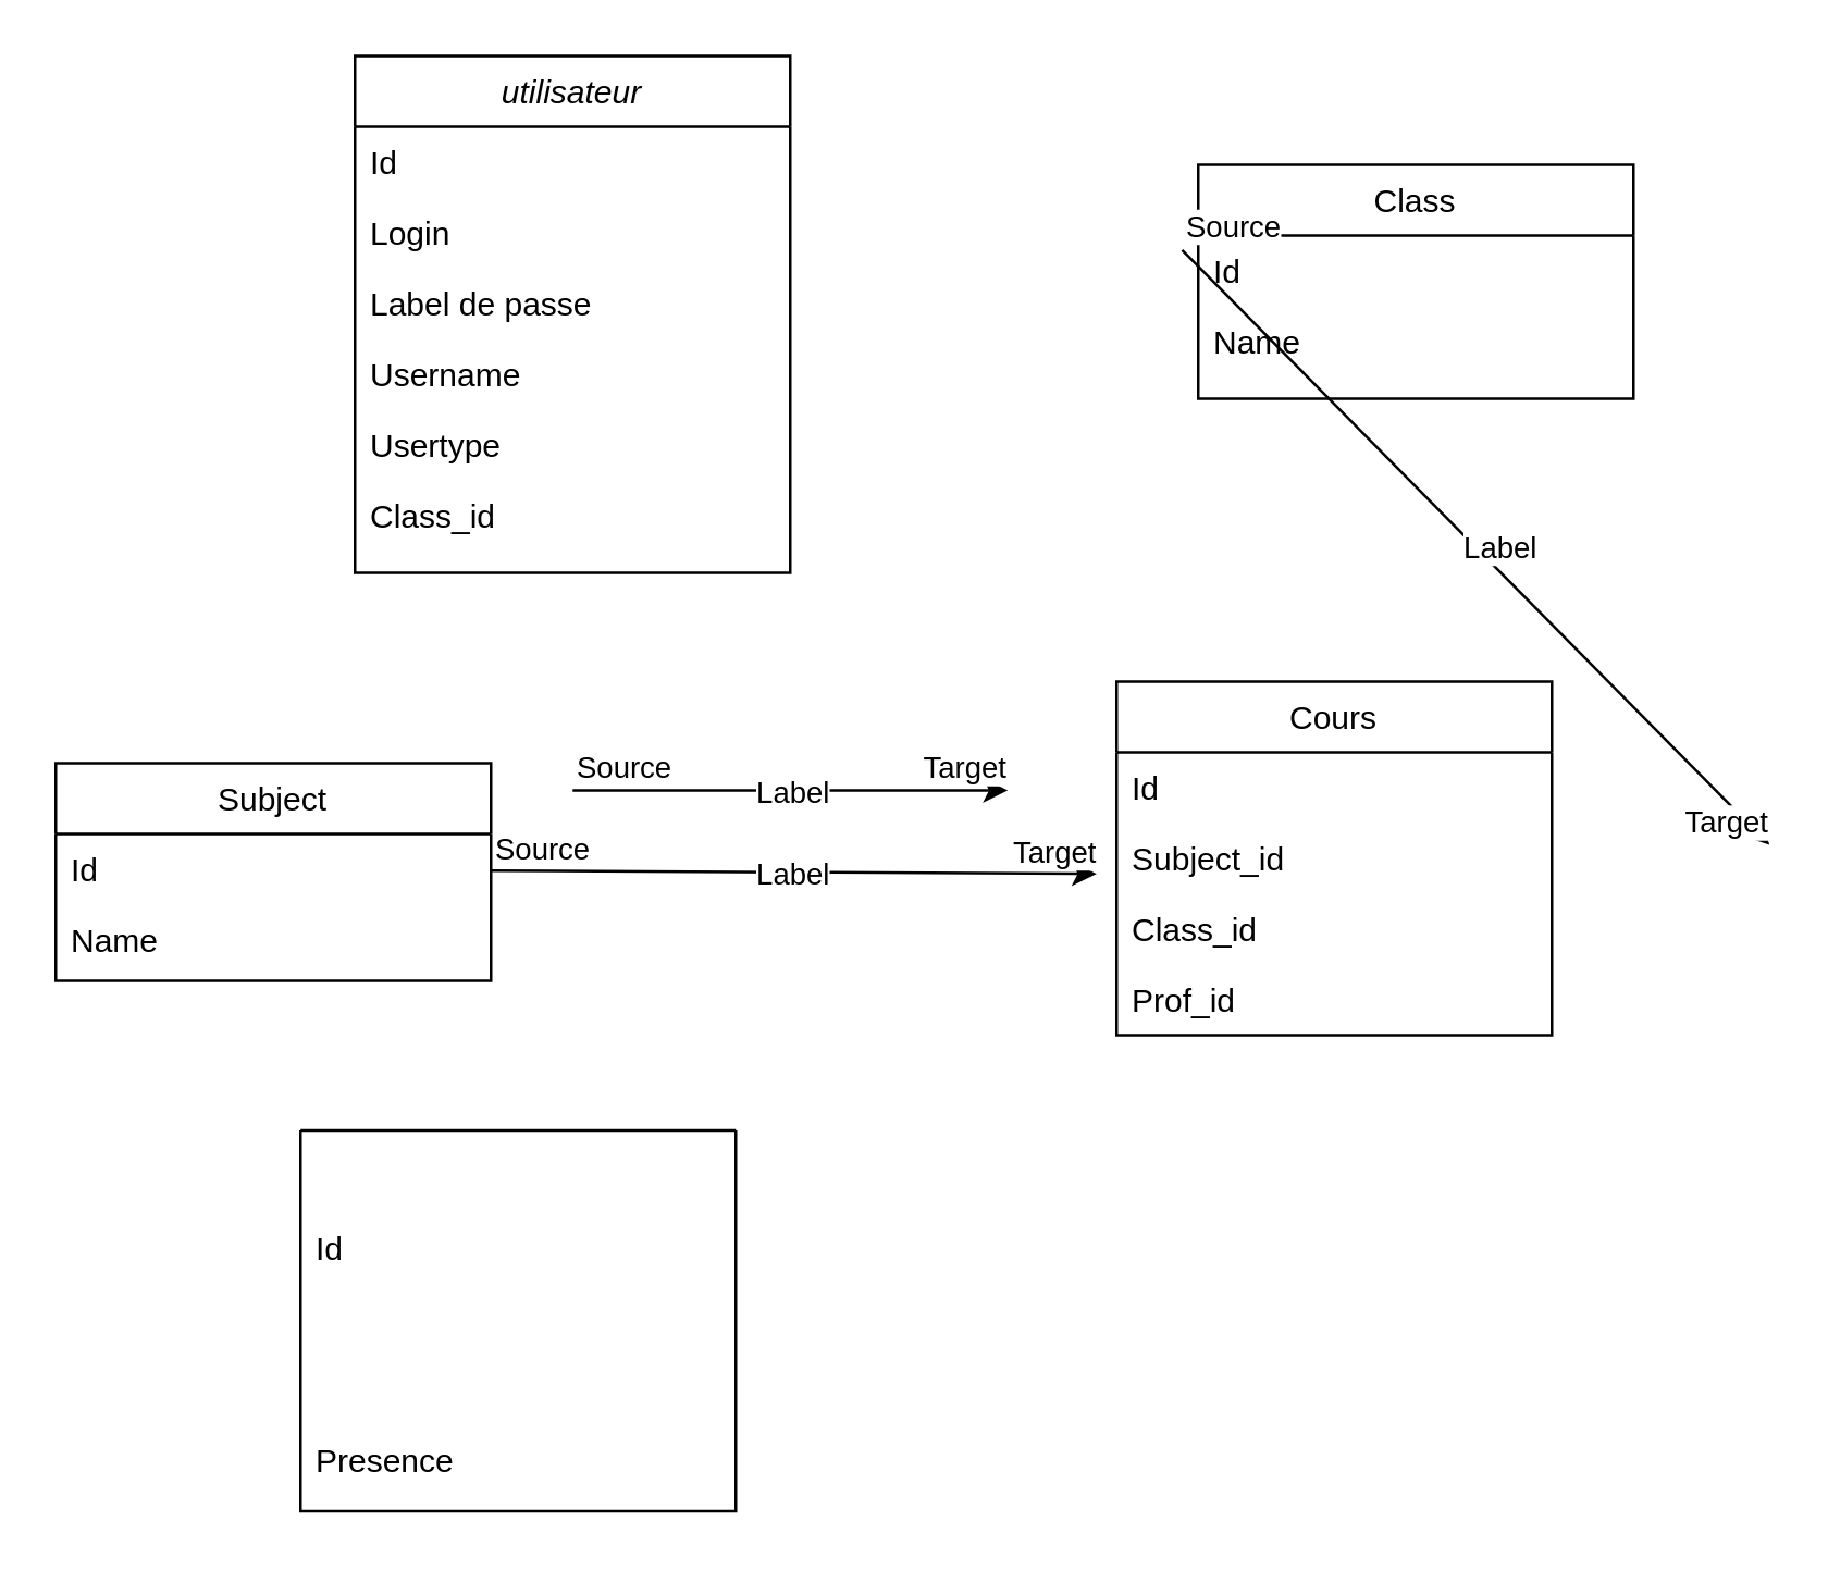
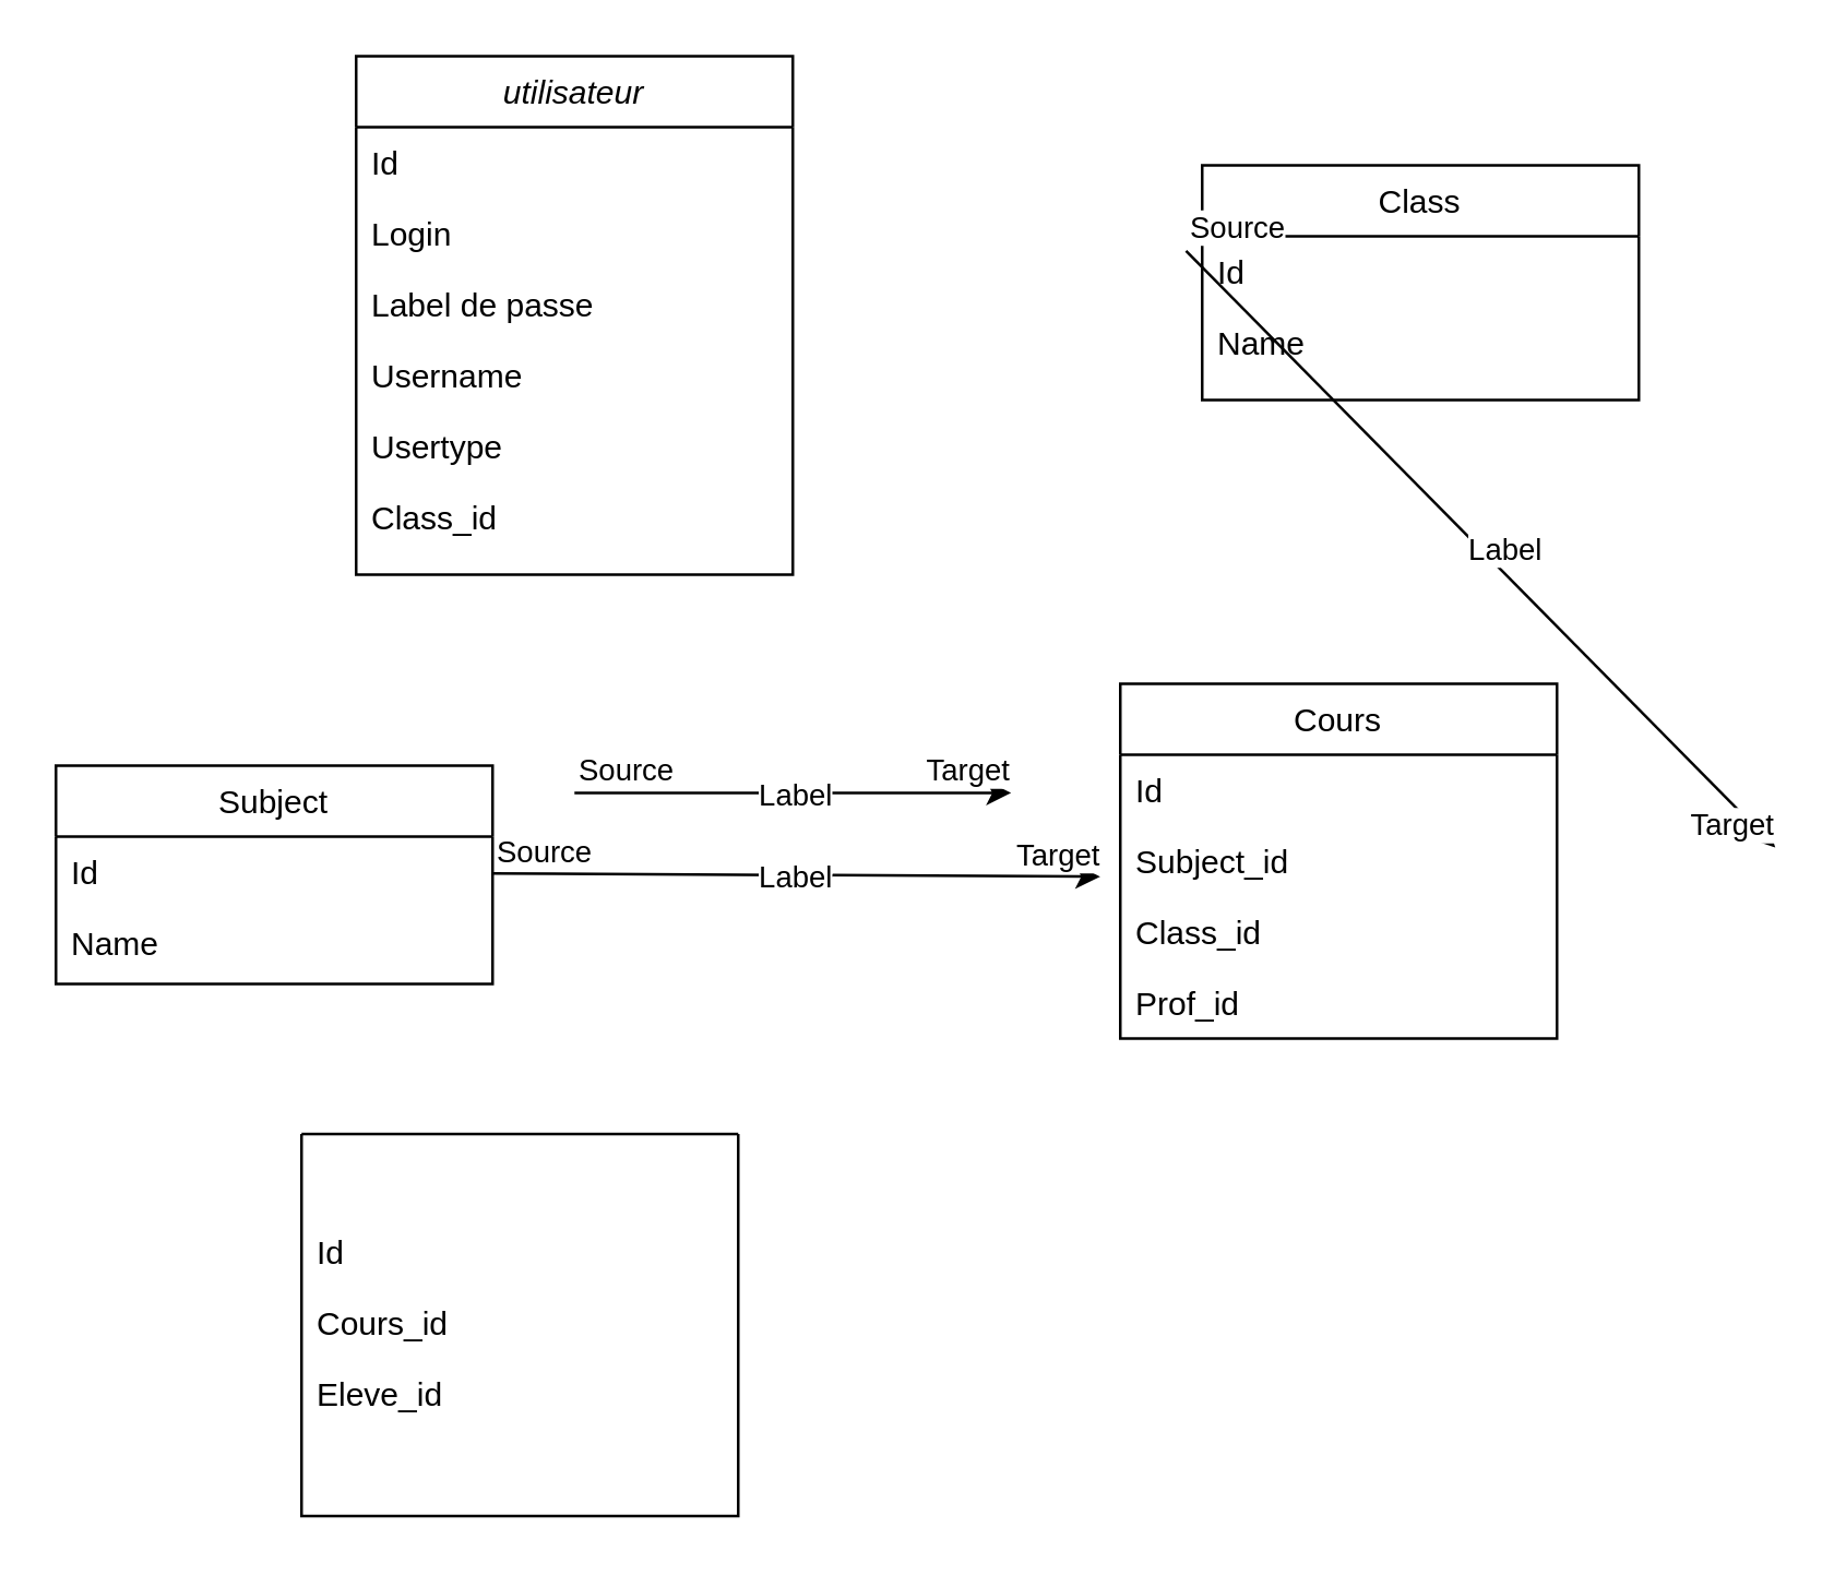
  <mxCell id="0" />
  <mxCell id="1" parent="0" />
  <mxCell id="2" value="utilisateur" style="swimlane;fontStyle=2;align=center;verticalAlign=top;childLayout=stackLayout;horizontal=1;startSize=26;horizontalStack=0;resizeParent=1;resizeLast=0;collapsible=1;marginBottom=0;rounded=0;shadow=0;strokeWidth=1;" parent="1" vertex="1"><mxGeometry x="130" y="20" width="160" height="190" as="geometry"><mxRectangle x="230" y="140" width="160" height="26" as="alternateBounds" /></mxGeometry></mxCell>
  <mxCell id="3" value="Id" style="text;align=left;verticalAlign=top;spacingLeft=4;spacingRight=4;overflow=hidden;rotatable=0;points=[[0,0.5],[1,0.5]];portConstraint=eastwest;" parent="2" vertex="1"><mxGeometry y="26" width="160" height="26" as="geometry" /></mxCell>
  <mxCell id="4" value="Login" style="text;align=left;verticalAlign=top;spacingLeft=4;spacingRight=4;overflow=hidden;rotatable=0;points=[[0,0.5],[1,0.5]];portConstraint=eastwest;rounded=0;shadow=0;html=0;" parent="2" vertex="1"><mxGeometry y="52" width="160" height="26" as="geometry" /></mxCell>
  <mxCell id="5" value="Label de passe&#10;" style="text;align=left;verticalAlign=top;spacingLeft=4;spacingRight=4;overflow=hidden;rotatable=0;points=[[0,0.5],[1,0.5]];portConstraint=eastwest;rounded=0;shadow=0;html=0;" parent="2" vertex="1"><mxGeometry y="78" width="160" height="26" as="geometry" /></mxCell>
  <mxCell id="6" value="Username" style="text;align=left;verticalAlign=top;spacingLeft=4;spacingRight=4;overflow=hidden;rotatable=0;points=[[0,0.5],[1,0.5]];portConstraint=eastwest;rounded=0;shadow=0;html=0;" vertex="1" parent="2"><mxGeometry y="104" width="160" height="26" as="geometry" /></mxCell>
  <mxCell id="7" value="Usertype" style="text;align=left;verticalAlign=top;spacingLeft=4;spacingRight=4;overflow=hidden;rotatable=0;points=[[0,0.5],[1,0.5]];portConstraint=eastwest;rounded=0;shadow=0;html=0;" vertex="1" parent="2"><mxGeometry y="130" width="160" height="26" as="geometry" /></mxCell>
  <mxCell id="8" value="Class_id" style="text;align=left;verticalAlign=top;spacingLeft=4;spacingRight=4;overflow=hidden;rotatable=0;points=[[0,0.5],[1,0.5]];portConstraint=eastwest;rounded=0;shadow=0;html=0;" vertex="1" parent="2"><mxGeometry y="156" width="160" height="26" as="geometry" /></mxCell>
  <mxCell id="9" value="Subject" style="swimlane;fontStyle=0;align=center;verticalAlign=top;childLayout=stackLayout;horizontal=1;startSize=26;horizontalStack=0;resizeParent=1;resizeLast=0;collapsible=1;marginBottom=0;rounded=0;shadow=0;strokeWidth=1;" parent="1" vertex="1"><mxGeometry x="20" y="280" width="160" height="80" as="geometry"><mxRectangle x="130" y="380" width="160" height="26" as="alternateBounds" /></mxGeometry></mxCell>
  <mxCell id="10" value="Id" style="text;align=left;verticalAlign=top;spacingLeft=4;spacingRight=4;overflow=hidden;rotatable=0;points=[[0,0.5],[1,0.5]];portConstraint=eastwest;" parent="9" vertex="1"><mxGeometry y="26" width="160" height="26" as="geometry" /></mxCell>
  <mxCell id="11" value="Name" style="text;align=left;verticalAlign=top;spacingLeft=4;spacingRight=4;overflow=hidden;rotatable=0;points=[[0,0.5],[1,0.5]];portConstraint=eastwest;rounded=0;shadow=0;html=0;" parent="9" vertex="1"><mxGeometry y="52" width="160" height="26" as="geometry" /></mxCell>
  <mxCell id="12" value="Cours" style="swimlane;fontStyle=0;align=center;verticalAlign=top;childLayout=stackLayout;horizontal=1;startSize=26;horizontalStack=0;resizeParent=1;resizeLast=0;collapsible=1;marginBottom=0;rounded=0;shadow=0;strokeWidth=1;" parent="1" vertex="1"><mxGeometry x="410" y="250" width="160" height="130" as="geometry"><mxRectangle x="340" y="380" width="170" height="26" as="alternateBounds" /></mxGeometry></mxCell>
  <mxCell id="13" value="Id" style="text;align=left;verticalAlign=top;spacingLeft=4;spacingRight=4;overflow=hidden;rotatable=0;points=[[0,0.5],[1,0.5]];portConstraint=eastwest;" parent="12" vertex="1"><mxGeometry y="26" width="160" height="26" as="geometry" /></mxCell>
  <mxCell id="14" value="Subject_id" style="text;align=left;verticalAlign=top;spacingLeft=4;spacingRight=4;overflow=hidden;rotatable=0;points=[[0,0.5],[1,0.5]];portConstraint=eastwest;" vertex="1" parent="12"><mxGeometry y="52" width="160" height="26" as="geometry" /></mxCell>
  <mxCell id="15" value="Class_id" style="text;align=left;verticalAlign=top;spacingLeft=4;spacingRight=4;overflow=hidden;rotatable=0;points=[[0,0.5],[1,0.5]];portConstraint=eastwest;" vertex="1" parent="12"><mxGeometry y="78" width="160" height="26" as="geometry" /></mxCell>
  <mxCell id="16" value="Prof_id" style="text;align=left;verticalAlign=top;spacingLeft=4;spacingRight=4;overflow=hidden;rotatable=0;points=[[0,0.5],[1,0.5]];portConstraint=eastwest;" vertex="1" parent="12"><mxGeometry y="104" width="160" height="26" as="geometry" /></mxCell>
  <mxCell id="17" value="Class" style="swimlane;fontStyle=0;align=center;verticalAlign=top;childLayout=stackLayout;horizontal=1;startSize=26;horizontalStack=0;resizeParent=1;resizeLast=0;collapsible=1;marginBottom=0;rounded=0;shadow=0;strokeWidth=1;" parent="1" vertex="1"><mxGeometry x="440" y="60" width="160" height="86" as="geometry"><mxRectangle x="550" y="140" width="160" height="26" as="alternateBounds" /></mxGeometry></mxCell>
  <mxCell id="18" value="Id" style="text;align=left;verticalAlign=top;spacingLeft=4;spacingRight=4;overflow=hidden;rotatable=0;points=[[0,0.5],[1,0.5]];portConstraint=eastwest;" parent="17" vertex="1"><mxGeometry y="26" width="160" height="26" as="geometry" /></mxCell>
  <mxCell id="19" value="" style="swimlane;startSize=0;" vertex="1" parent="1"><mxGeometry x="110" y="415" width="160" height="140" as="geometry" /></mxCell>
  <mxCell id="20" value="Id" style="text;align=left;verticalAlign=top;spacingLeft=4;spacingRight=4;overflow=hidden;rotatable=0;points=[[0,0.5],[1,0.5]];portConstraint=eastwest;" vertex="1" parent="19"><mxGeometry y="30" width="160" height="26" as="geometry" /></mxCell>
- <mxCell id="23" value="Presence" style="text;align=left;verticalAlign=top;spacingLeft=4;spacingRight=4;overflow=hidden;rotatable=0;points=[[0,0.5],[1,0.5]];portConstraint=eastwest;" vertex="1" parent="19"><mxGeometry y="108" width="160" height="26" as="geometry" /></mxCell>
+ <mxCell id="21" value="Cours_id" style="text;align=left;verticalAlign=top;spacingLeft=4;spacingRight=4;overflow=hidden;rotatable=0;points=[[0,0.5],[1,0.5]];portConstraint=eastwest;" vertex="1" parent="19"><mxGeometry y="56" width="160" height="26" as="geometry" /></mxCell>
+ <mxCell id="22" value="Eleve_id" style="text;align=left;verticalAlign=top;spacingLeft=4;spacingRight=4;overflow=hidden;rotatable=0;points=[[0,0.5],[1,0.5]];portConstraint=eastwest;" vertex="1" parent="19"><mxGeometry y="82" width="160" height="26" as="geometry" /></mxCell>
  <mxCell id="24" value="" style="endArrow=classic;html=1;rounded=0;entryX=-0.046;entryY=0.718;entryDx=0;entryDy=0;entryPerimeter=0;" edge="1" parent="1" target="14"><mxGeometry relative="1" as="geometry"><mxPoint x="180" y="319.5" as="sourcePoint" /><mxPoint x="340" y="319.5" as="targetPoint" /></mxGeometry></mxCell>
  <mxCell id="25" value="Label" style="edgeLabel;resizable=0;html=1;;align=center;verticalAlign=middle;" connectable="0" vertex="1" parent="24"><mxGeometry relative="1" as="geometry" /></mxCell>
  <mxCell id="26" value="Source" style="edgeLabel;resizable=0;html=1;;align=left;verticalAlign=bottom;" connectable="0" vertex="1" parent="24"><mxGeometry x="-1" relative="1" as="geometry" /></mxCell>
  <mxCell id="27" value="Target" style="edgeLabel;resizable=0;html=1;;align=right;verticalAlign=bottom;" connectable="0" vertex="1" parent="24"><mxGeometry x="1" relative="1" as="geometry" /></mxCell>
  <mxCell id="28" value="" style="endArrow=classic;html=1;rounded=0;" edge="1" parent="1"><mxGeometry relative="1" as="geometry"><mxPoint x="210" y="290" as="sourcePoint" /><mxPoint x="370" y="290" as="targetPoint" /></mxGeometry></mxCell>
  <mxCell id="29" value="Label" style="edgeLabel;resizable=0;html=1;;align=center;verticalAlign=middle;" connectable="0" vertex="1" parent="28"><mxGeometry relative="1" as="geometry" /></mxCell>
  <mxCell id="30" value="Source" style="edgeLabel;resizable=0;html=1;;align=left;verticalAlign=bottom;" connectable="0" vertex="1" parent="28"><mxGeometry x="-1" relative="1" as="geometry" /></mxCell>
  <mxCell id="31" value="Target" style="edgeLabel;resizable=0;html=1;;align=right;verticalAlign=bottom;" connectable="0" vertex="1" parent="28"><mxGeometry x="1" relative="1" as="geometry" /></mxCell>
  <mxCell id="32" value="Name" style="text;align=left;verticalAlign=top;spacingLeft=4;spacingRight=4;overflow=hidden;rotatable=0;points=[[0,0.5],[1,0.5]];portConstraint=eastwest;rounded=0;shadow=0;html=0;" parent="1" vertex="1"><mxGeometry x="440" y="112" width="160" height="26" as="geometry" /></mxCell>
  <mxCell id="33" value="" style="endArrow=classic;html=1;rounded=0;exitX=-0.037;exitY=0.205;exitDx=0;exitDy=0;exitPerimeter=0;" edge="1" parent="1" source="18"><mxGeometry relative="1" as="geometry"><mxPoint x="400" y="200" as="sourcePoint" /><mxPoint x="650" y="310" as="targetPoint" /></mxGeometry></mxCell>
  <mxCell id="34" value="Label" style="edgeLabel;resizable=0;html=1;;align=center;verticalAlign=middle;" connectable="0" vertex="1" parent="33"><mxGeometry relative="1" as="geometry"><mxPoint x="8" as="offset" /></mxGeometry></mxCell>
  <mxCell id="35" value="Source" style="edgeLabel;resizable=0;html=1;;align=left;verticalAlign=bottom;" connectable="0" vertex="1" parent="33"><mxGeometry x="-1" relative="1" as="geometry" /></mxCell>
  <mxCell id="36" value="Target" style="edgeLabel;resizable=0;html=1;;align=right;verticalAlign=bottom;" connectable="0" vertex="1" parent="33"><mxGeometry x="1" relative="1" as="geometry" /></mxCell>
